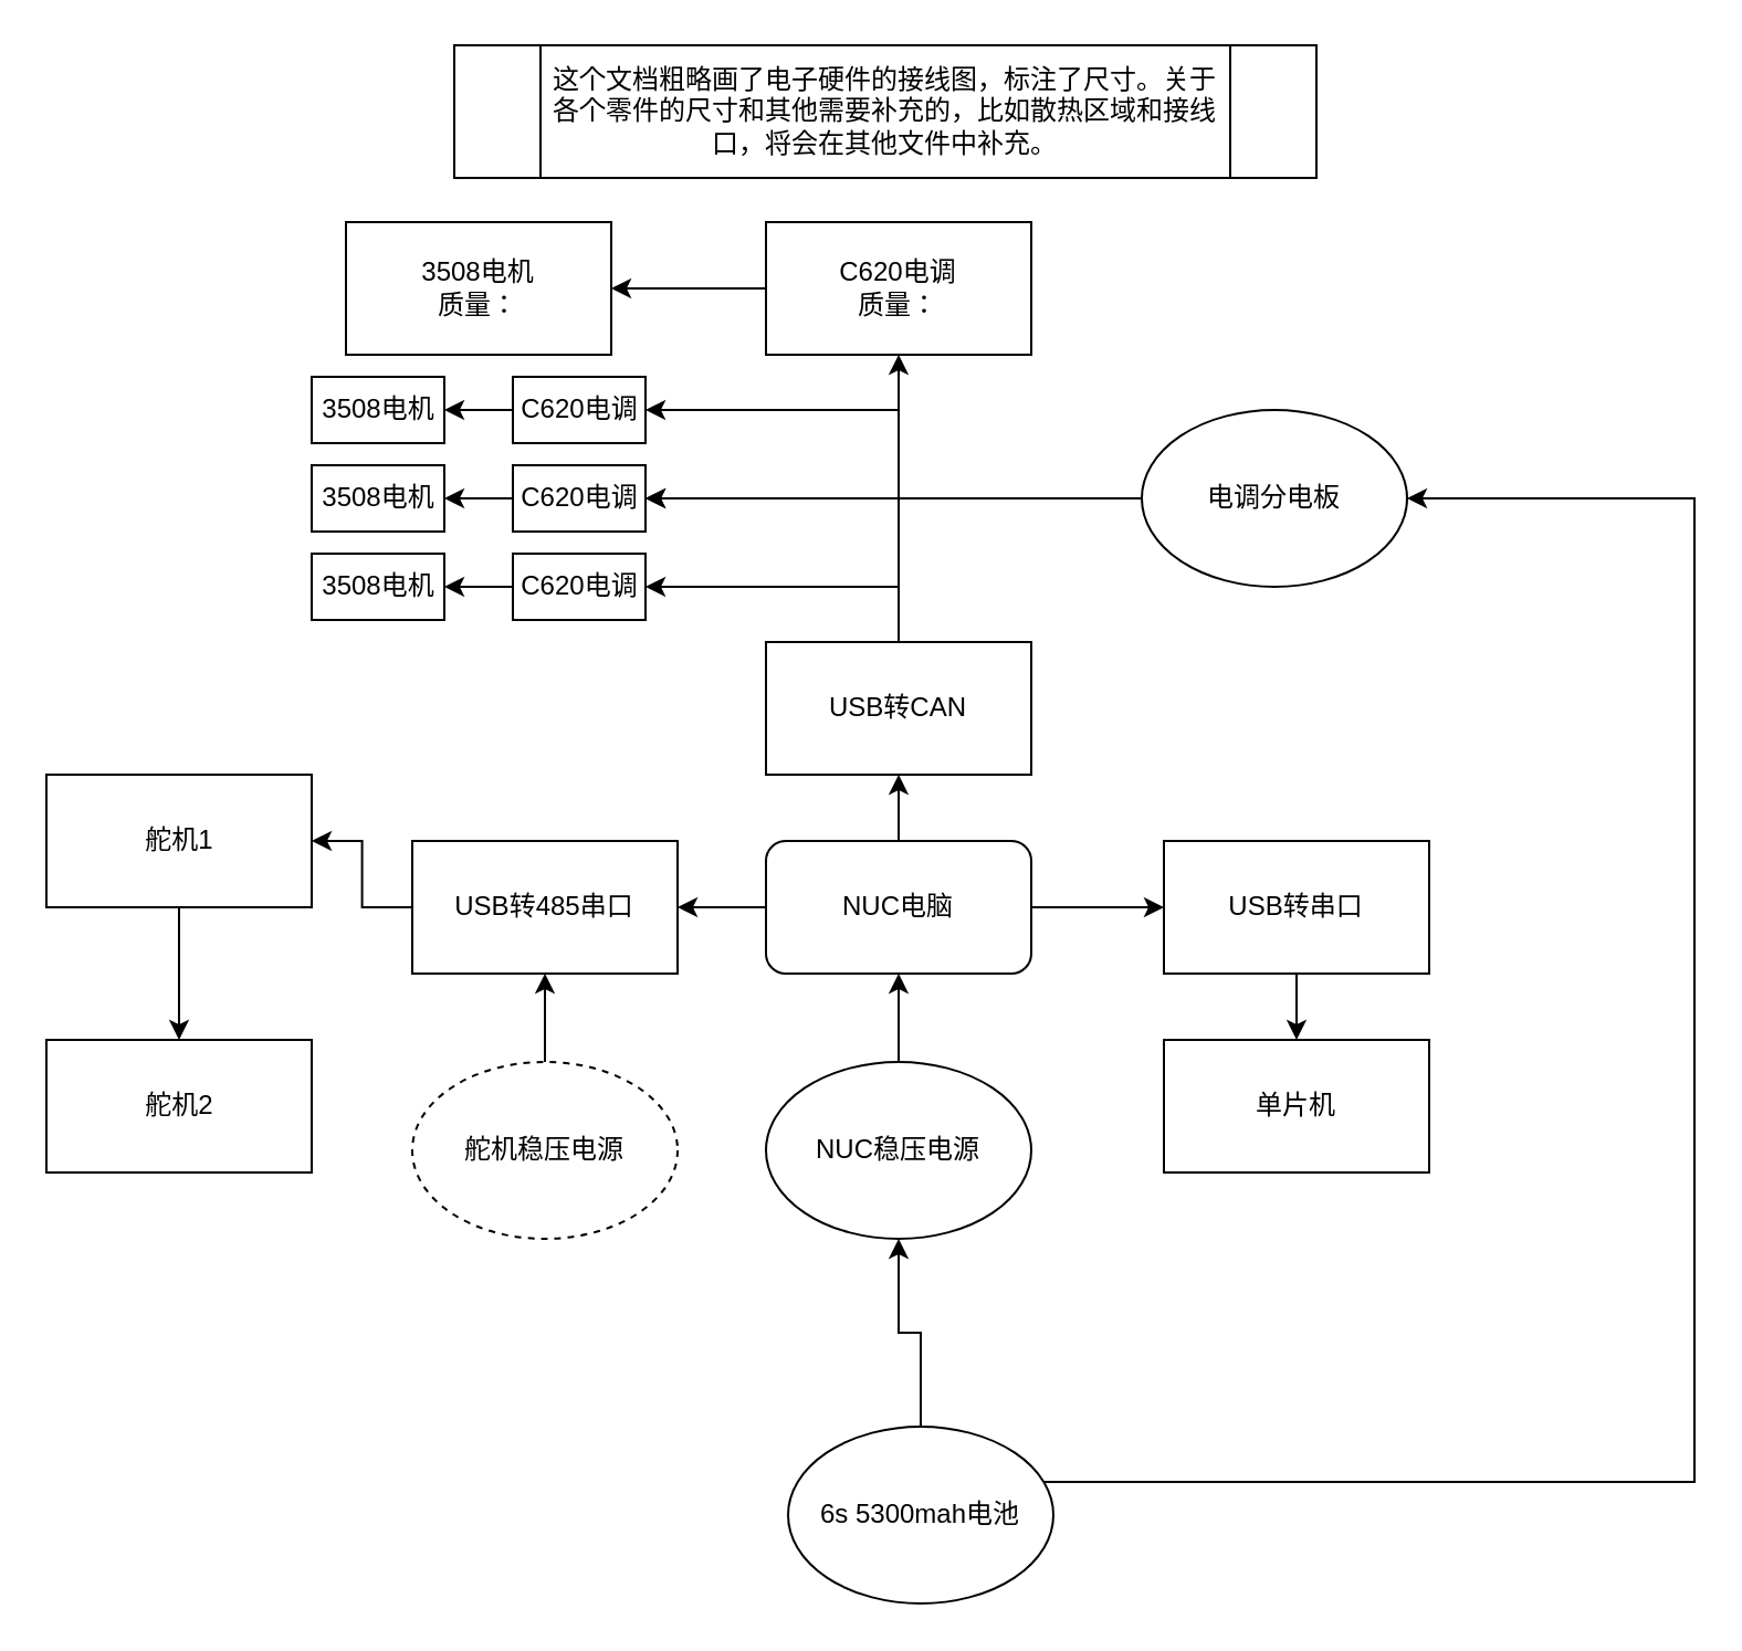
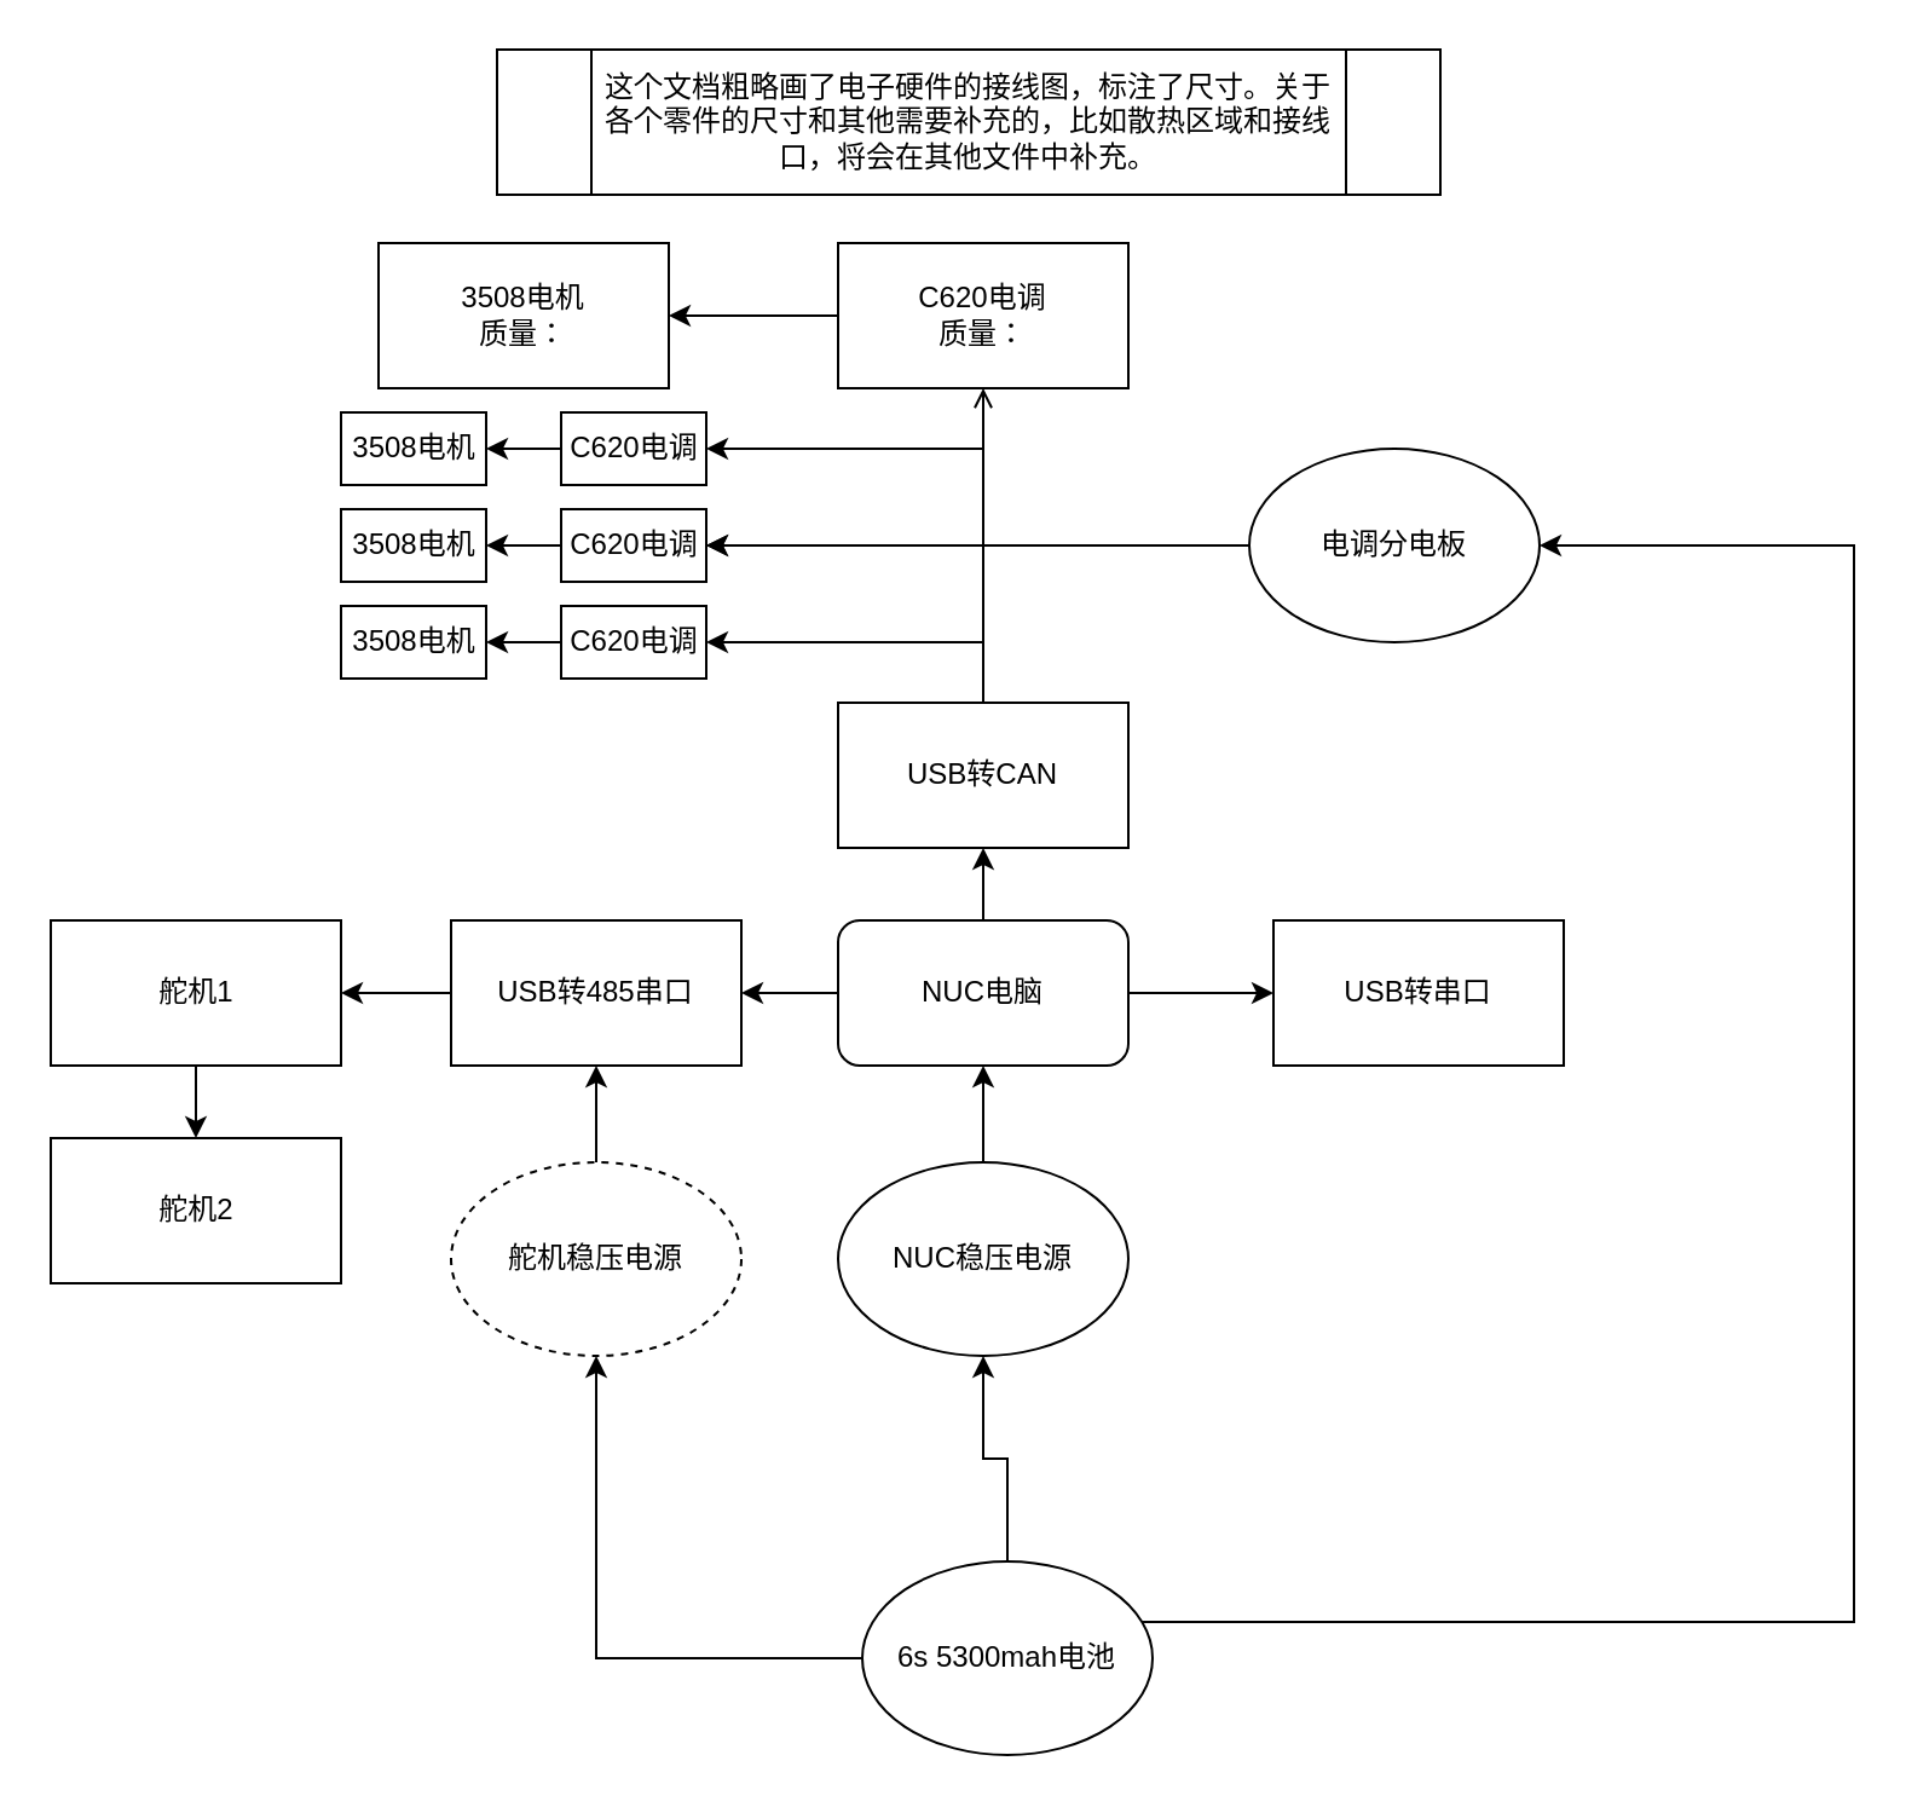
  <mxCell id="0" />
  <mxCell id="1" parent="0" />
  <mxCell id="2" value="3508电机&lt;br&gt;质量：" style="rounded=0;whiteSpace=wrap;html=1;" vertex="1" parent="1"><mxGeometry x="156" y="100" width="120" height="60" as="geometry" /></mxCell>
  <mxCell id="3" value="" style="edgeStyle=orthogonalEdgeStyle;rounded=0;orthogonalLoop=1;jettySize=auto;html=1;" edge="1" parent="1" source="4" target="2"><mxGeometry relative="1" as="geometry" /></mxCell>
  <mxCell id="4" value="C620电调&lt;br&gt;质量：" style="whiteSpace=wrap;html=1;rounded=0;" vertex="1" parent="1"><mxGeometry x="346" y="100" width="120" height="60" as="geometry" /></mxCell>
- <mxCell id="5" value="" style="edgeStyle=orthogonalEdgeStyle;rounded=0;orthogonalLoop=1;jettySize=auto;html=1;" edge="1" parent="1" source="9" target="4"><mxGeometry relative="1" as="geometry" /></mxCell>
+ <mxCell id="5" value="" style="edgeStyle=orthogonalEdgeStyle;rounded=0;orthogonalLoop=1;jettySize=auto;html=1;endArrow=open;" edge="1" parent="1" source="9" target="4"><mxGeometry relative="1" as="geometry" /></mxCell>
  <mxCell id="6" style="edgeStyle=orthogonalEdgeStyle;rounded=0;orthogonalLoop=1;jettySize=auto;html=1;exitX=0.5;exitY=0;exitDx=0;exitDy=0;entryX=1;entryY=0.5;entryDx=0;entryDy=0;" edge="1" parent="1" source="9" target="20"><mxGeometry relative="1" as="geometry" /></mxCell>
  <mxCell id="7" style="edgeStyle=orthogonalEdgeStyle;rounded=0;orthogonalLoop=1;jettySize=auto;html=1;exitX=0.5;exitY=0;exitDx=0;exitDy=0;entryX=1;entryY=0.5;entryDx=0;entryDy=0;" edge="1" parent="1" source="9" target="23"><mxGeometry relative="1" as="geometry" /></mxCell>
  <mxCell id="8" style="edgeStyle=orthogonalEdgeStyle;rounded=0;orthogonalLoop=1;jettySize=auto;html=1;exitX=0.5;exitY=0;exitDx=0;exitDy=0;entryX=1;entryY=0.5;entryDx=0;entryDy=0;" edge="1" parent="1" source="9" target="17"><mxGeometry relative="1" as="geometry" /></mxCell>
  <mxCell id="9" value="USB转CAN" style="whiteSpace=wrap;html=1;rounded=0;" vertex="1" parent="1"><mxGeometry x="346" y="290" width="120" height="60" as="geometry" /></mxCell>
  <mxCell id="10" value="这个文档粗略画了电子硬件的接线图，标注了尺寸。关于各个零件的尺寸和其他需要补充的，比如散热区域和接线口，将会在其他文件中补充。" style="shape=process;whiteSpace=wrap;html=1;backgroundOutline=1;" vertex="1" parent="1"><mxGeometry x="205" y="20" width="390" height="60" as="geometry" /></mxCell>
  <mxCell id="11" value="" style="edgeStyle=orthogonalEdgeStyle;rounded=0;orthogonalLoop=1;jettySize=auto;html=1;" edge="1" parent="1" source="14" target="9"><mxGeometry relative="1" as="geometry" /></mxCell>
  <mxCell id="12" value="" style="edgeStyle=orthogonalEdgeStyle;rounded=0;orthogonalLoop=1;jettySize=auto;html=1;" edge="1" parent="1" source="14" target="25"><mxGeometry relative="1" as="geometry" /></mxCell>
  <mxCell id="13" value="" style="edgeStyle=orthogonalEdgeStyle;rounded=0;orthogonalLoop=1;jettySize=auto;html=1;" edge="1" parent="1" source="14" target="30"><mxGeometry relative="1" as="geometry" /></mxCell>
  <mxCell id="14" value="NUC电脑" style="rounded=1;whiteSpace=wrap;html=1;" vertex="1" parent="1"><mxGeometry x="346" y="380" width="120" height="60" as="geometry" /></mxCell>
  <mxCell id="15" value="3508电机" style="rounded=0;whiteSpace=wrap;html=1;" vertex="1" parent="1"><mxGeometry x="140.5" y="170" width="60" height="30" as="geometry" /></mxCell>
  <mxCell id="16" value="" style="edgeStyle=orthogonalEdgeStyle;rounded=0;orthogonalLoop=1;jettySize=auto;html=1;" edge="1" parent="1" source="17" target="15"><mxGeometry relative="1" as="geometry" /></mxCell>
  <mxCell id="17" value="C620电调" style="whiteSpace=wrap;html=1;rounded=0;" vertex="1" parent="1"><mxGeometry x="231.5" y="170" width="60" height="30" as="geometry" /></mxCell>
  <mxCell id="18" value="3508电机" style="rounded=0;whiteSpace=wrap;html=1;" vertex="1" parent="1"><mxGeometry x="140.5" y="250" width="60" height="30" as="geometry" /></mxCell>
  <mxCell id="19" style="edgeStyle=orthogonalEdgeStyle;rounded=0;orthogonalLoop=1;jettySize=auto;html=1;exitX=0;exitY=0.5;exitDx=0;exitDy=0;entryX=1;entryY=0.5;entryDx=0;entryDy=0;" edge="1" parent="1" source="20" target="18"><mxGeometry relative="1" as="geometry" /></mxCell>
  <mxCell id="20" value="C620电调" style="whiteSpace=wrap;html=1;rounded=0;" vertex="1" parent="1"><mxGeometry x="231.5" y="250" width="60" height="30" as="geometry" /></mxCell>
  <mxCell id="21" value="3508电机" style="rounded=0;whiteSpace=wrap;html=1;" vertex="1" parent="1"><mxGeometry x="140.5" y="210" width="60" height="30" as="geometry" /></mxCell>
  <mxCell id="22" style="edgeStyle=orthogonalEdgeStyle;rounded=0;orthogonalLoop=1;jettySize=auto;html=1;exitX=0;exitY=0.5;exitDx=0;exitDy=0;entryX=1;entryY=0.5;entryDx=0;entryDy=0;" edge="1" parent="1" source="23" target="21"><mxGeometry relative="1" as="geometry" /></mxCell>
  <mxCell id="23" value="C620电调" style="whiteSpace=wrap;html=1;rounded=0;" vertex="1" parent="1"><mxGeometry x="231.5" y="210" width="60" height="30" as="geometry" /></mxCell>
  <mxCell id="24" value="" style="edgeStyle=orthogonalEdgeStyle;rounded=0;orthogonalLoop=1;jettySize=auto;html=1;" edge="1" parent="1" source="25" target="27"><mxGeometry relative="1" as="geometry" /></mxCell>
  <mxCell id="25" value="USB转485串口" style="rounded=0;whiteSpace=wrap;html=1;" vertex="1" parent="1"><mxGeometry x="186" y="380" width="120" height="60" as="geometry" /></mxCell>
  <mxCell id="26" value="" style="edgeStyle=orthogonalEdgeStyle;rounded=0;orthogonalLoop=1;jettySize=auto;html=1;" edge="1" parent="1" source="27" target="28"><mxGeometry relative="1" as="geometry" /></mxCell>
- <mxCell id="27" value="舵机1" style="rounded=0;whiteSpace=wrap;html=1;" vertex="1" parent="1"><mxGeometry x="20.5" y="350" width="120" height="60" as="geometry" /></mxCell>
+ <mxCell id="27" value="舵机1" style="rounded=0;whiteSpace=wrap;html=1;" vertex="1" parent="1"><mxGeometry x="20.5" y="380" width="120" height="60" as="geometry" /></mxCell>
  <mxCell id="28" value="舵机2" style="rounded=0;whiteSpace=wrap;html=1;" vertex="1" parent="1"><mxGeometry x="20.5" y="470" width="120" height="60" as="geometry" /></mxCell>
- <mxCell id="29" value="" style="edgeStyle=orthogonalEdgeStyle;rounded=0;orthogonalLoop=1;jettySize=auto;html=1;" edge="1" parent="1" source="30" target="31"><mxGeometry relative="1" as="geometry" /></mxCell>
  <mxCell id="30" value="USB转串口" style="rounded=0;whiteSpace=wrap;html=1;" vertex="1" parent="1"><mxGeometry x="526" y="380" width="120" height="60" as="geometry" /></mxCell>
- <mxCell id="31" value="单片机" style="rounded=0;whiteSpace=wrap;html=1;" vertex="1" parent="1"><mxGeometry x="526" y="470" width="120" height="60" as="geometry" /></mxCell>
  <mxCell id="32" value="" style="edgeStyle=orthogonalEdgeStyle;rounded=0;orthogonalLoop=1;jettySize=auto;html=1;" edge="1" parent="1" source="33" target="14"><mxGeometry relative="1" as="geometry" /></mxCell>
  <mxCell id="33" value="NUC稳压电源" style="ellipse;whiteSpace=wrap;html=1;" vertex="1" parent="1"><mxGeometry x="346" y="480" width="120" height="80" as="geometry" /></mxCell>
  <mxCell id="34" value="" style="edgeStyle=orthogonalEdgeStyle;rounded=0;orthogonalLoop=1;jettySize=auto;html=1;" edge="1" parent="1" source="35" target="25"><mxGeometry relative="1" as="geometry" /></mxCell>
  <mxCell id="35" value="舵机稳压电源" style="ellipse;whiteSpace=wrap;html=1;dashed=1;" vertex="1" parent="1"><mxGeometry x="186" y="480" width="120" height="80" as="geometry" /></mxCell>
  <mxCell id="36" value="" style="edgeStyle=orthogonalEdgeStyle;rounded=0;orthogonalLoop=1;jettySize=auto;html=1;" edge="1" parent="1" source="39" target="33"><mxGeometry relative="1" as="geometry" /></mxCell>
+ <mxCell id="37" style="edgeStyle=orthogonalEdgeStyle;rounded=0;orthogonalLoop=1;jettySize=auto;html=1;entryX=0.5;entryY=1;entryDx=0;entryDy=0;" edge="1" parent="1" source="39" target="35"><mxGeometry relative="1" as="geometry" /></mxCell>
  <mxCell id="38" style="edgeStyle=orthogonalEdgeStyle;rounded=0;orthogonalLoop=1;jettySize=auto;html=1;entryX=1;entryY=0.5;entryDx=0;entryDy=0;" edge="1" parent="1" source="39" target="41"><mxGeometry relative="1" as="geometry"><mxPoint x="716" y="220" as="targetPoint" /><Array as="points"><mxPoint x="766" y="670" /><mxPoint x="766" y="225" /></Array></mxGeometry></mxCell>
  <mxCell id="39" value="6s 5300mah电池" style="ellipse;whiteSpace=wrap;html=1;" vertex="1" parent="1"><mxGeometry x="356" y="645" width="120" height="80" as="geometry" /></mxCell>
  <mxCell id="40" style="edgeStyle=orthogonalEdgeStyle;rounded=0;orthogonalLoop=1;jettySize=auto;html=1;exitX=0;exitY=0.5;exitDx=0;exitDy=0;entryX=1;entryY=0.5;entryDx=0;entryDy=0;" edge="1" parent="1" source="41" target="23"><mxGeometry relative="1" as="geometry" /></mxCell>
  <mxCell id="41" value="电调分电板" style="ellipse;whiteSpace=wrap;html=1;" vertex="1" parent="1"><mxGeometry x="516" y="185" width="120" height="80" as="geometry" /></mxCell>
